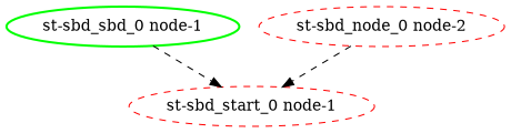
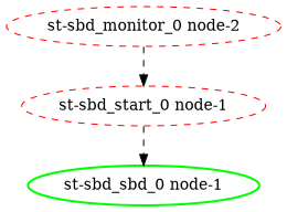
  digraph {
    node [color=red fontcolor=black style=dashed]
    edge [style=dashed]
    n1 [color=green label="st-sbd_sbd_0 node-1" style=bold]
    "st-sbd_start_0 node-1"
-   "st-sbd_monitor_0 node-2" [label="st-sbd_node_0 node-2"]
-   n1 -> "st-sbd_start_0 node-1"
+   "st-sbd_monitor_0 node-2"
+   "st-sbd_start_0 node-1" -> n1
    "st-sbd_monitor_0 node-2" -> "st-sbd_start_0 node-1"
  }
